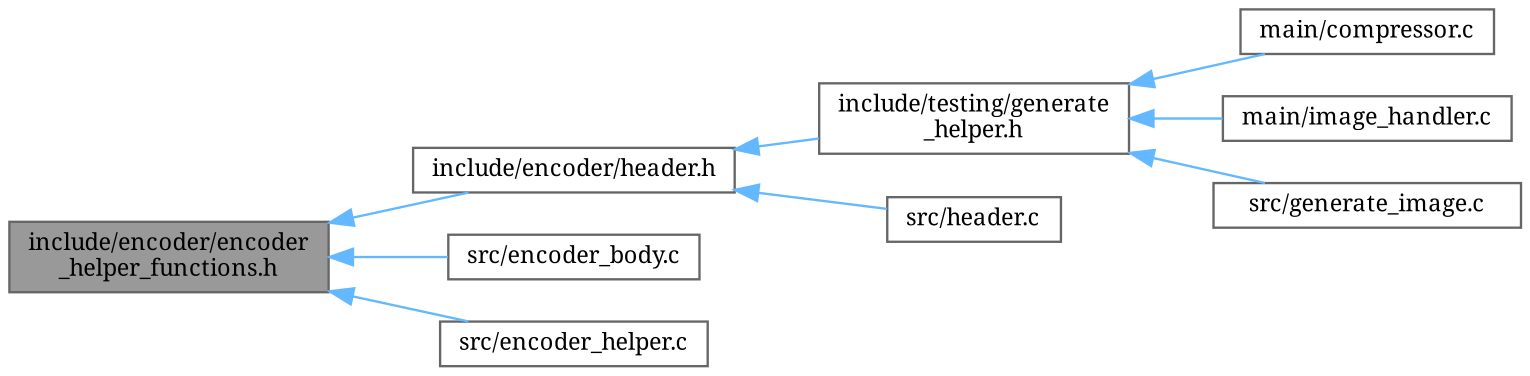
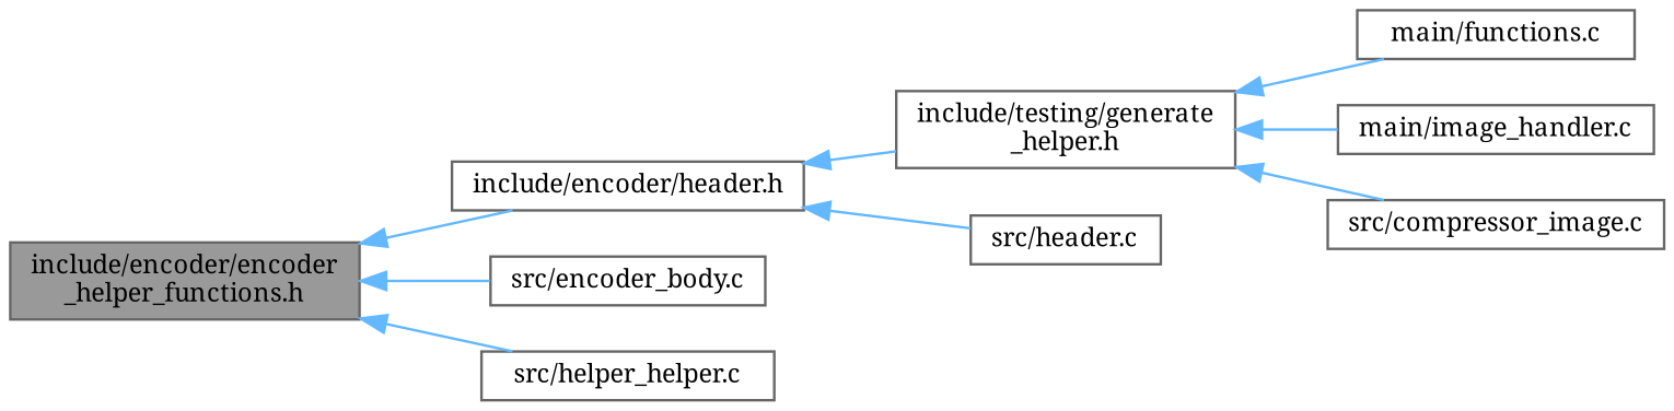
  digraph {
    fontname="Noto Serif"
    rankdir=LR
    node [color=grey40 fillcolor=white fontname="Noto Serif" fontsize=10 shape=box style=filled]
    edge [color=steelblue1 dir=back fontname="Noto Serif" fontsize=10 labelfontname=Helvetica labelfontsize=10 style=solid]
    n1 [color=gray40 fillcolor=grey60 fontcolor=black height=0.2 label="include/encoder/encoder\l_helper_functions.h" width=0.4]
    n2 [height=0.2 label="include/encoder/header.h" width=0.4]
    n3 [height=0.2 label="src/encoder_body.c" width=0.4]
-   n4 [height=0.2 label="src/encoder_helper.c" width=0.4]
+   n4 [height=0.2 label="src/helper_helper.c" width=0.4]
    n5 [height=0.2 label="include/testing/generate\l_helper.h" width=0.4]
    n6 [height=0.2 label="src/header.c" width=0.4]
-   n7 [height=0.2 label="main/compressor.c" width=0.4]
+   n7 [height=0.2 label="main/functions.c" width=0.4]
    n8 [height=0.2 label="main/image_handler.c" width=0.4]
-   n9 [height=0.2 label="src/generate_image.c" width=0.4]
+   n9 [height=0.2 label="src/compressor_image.c" width=0.4]
    n1 -> n2
    n1 -> n3
    n1 -> n4
    n2 -> n5
    n2 -> n6
    n5 -> n7
    n5 -> n8
    n5 -> n9
  }
